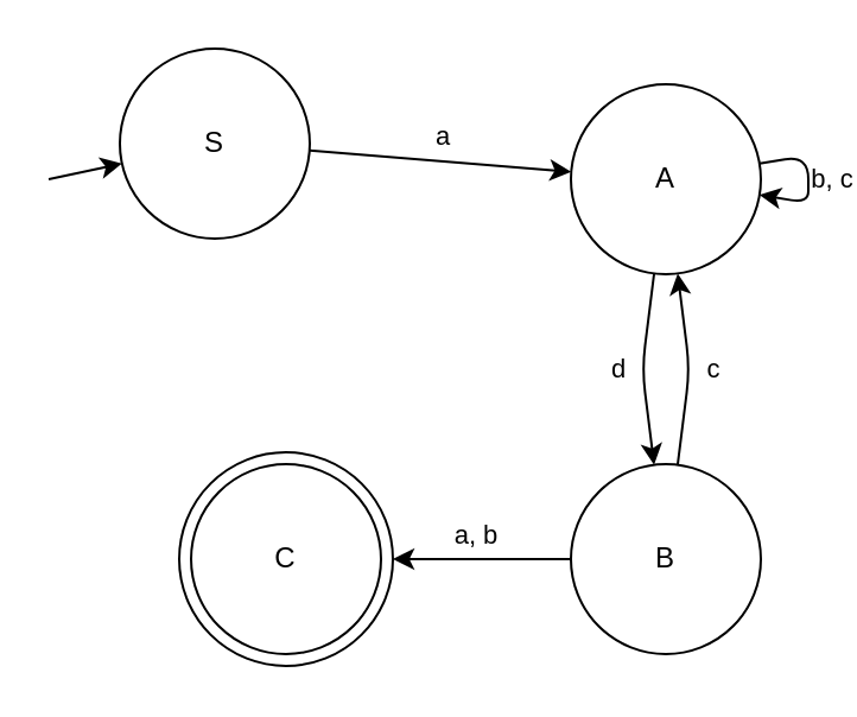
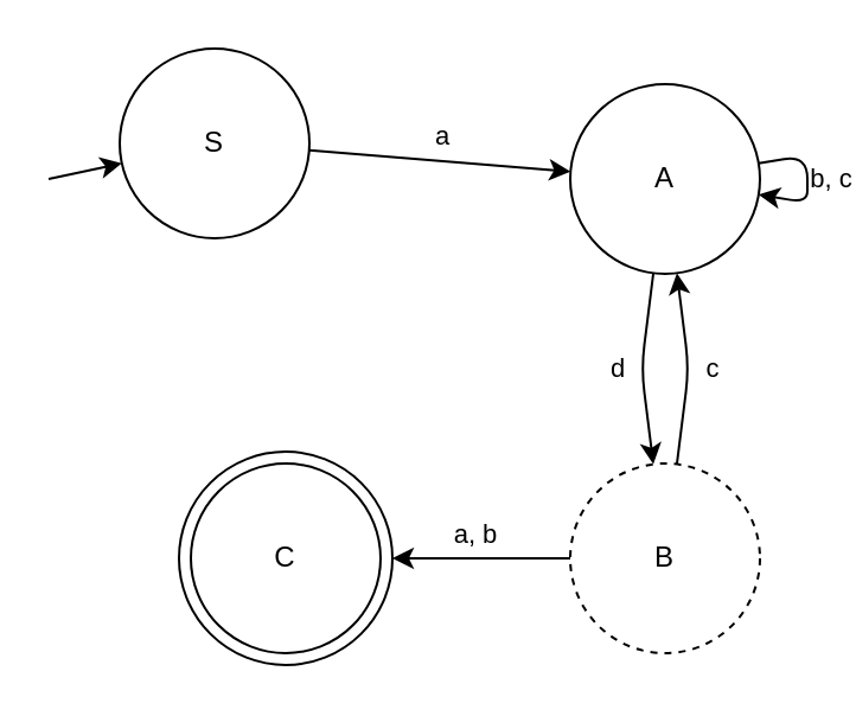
  <mxCell id="0" />
  <mxCell id="1" parent="0" />
  <mxCell id="2" value="" style="ellipse;whiteSpace=wrap;html=1;aspect=fixed;" vertex="1" parent="1"><mxGeometry x="75" y="190" width="90" height="90" as="geometry" /></mxCell>
  <mxCell id="3" value="a" style="edgeStyle=none;html=1;" edge="1" parent="1" source="4" target="7"><mxGeometry y="10" relative="1" as="geometry"><mxPoint as="offset" /></mxGeometry></mxCell>
  <mxCell id="4" value="S" style="ellipse;whiteSpace=wrap;html=1;aspect=fixed;" vertex="1" parent="1"><mxGeometry x="50" y="20" width="80" height="80" as="geometry" /></mxCell>
  <mxCell id="5" value="" style="endArrow=classic;html=1;" edge="1" parent="1" target="4"><mxGeometry width="50" height="50" relative="1" as="geometry"><mxPoint x="20" y="75" as="sourcePoint" /><mxPoint x="280" y="225" as="targetPoint" /></mxGeometry></mxCell>
  <mxCell id="6" value="d" style="edgeStyle=none;html=1;" edge="1" parent="1" source="7" target="10"><mxGeometry y="-10" relative="1" as="geometry"><Array as="points"><mxPoint x="270" y="155" /></Array><mxPoint y="-2" as="offset" /></mxGeometry></mxCell>
  <mxCell id="7" value="A" style="ellipse;whiteSpace=wrap;html=1;aspect=fixed;" vertex="1" parent="1"><mxGeometry x="240" y="35" width="80" height="80" as="geometry" /></mxCell>
  <mxCell id="8" value="c" style="edgeStyle=none;html=1;" edge="1" parent="1" source="10" target="7"><mxGeometry y="-10" relative="1" as="geometry"><Array as="points"><mxPoint x="290" y="155" /></Array><mxPoint y="2" as="offset" /></mxGeometry></mxCell>
  <mxCell id="9" value="a, b" style="edgeStyle=none;html=1;entryX=1;entryY=0.5;entryDx=0;entryDy=0;" edge="1" parent="1" source="10" target="2"><mxGeometry x="0.067" y="-10" relative="1" as="geometry"><mxPoint as="offset" /></mxGeometry></mxCell>
- <mxCell id="10" value="B" style="ellipse;whiteSpace=wrap;html=1;aspect=fixed;" vertex="1" parent="1"><mxGeometry x="240" y="195" width="80" height="80" as="geometry" /></mxCell>
+ <mxCell id="10" value="B" style="ellipse;whiteSpace=wrap;html=1;aspect=fixed;dashed=1;" vertex="1" parent="1"><mxGeometry x="240" y="195" width="80" height="80" as="geometry" /></mxCell>
  <mxCell id="11" value="C" style="ellipse;whiteSpace=wrap;html=1;aspect=fixed;" vertex="1" parent="1"><mxGeometry x="80" y="195" width="80" height="80" as="geometry" /></mxCell>
  <mxCell id="12" value="b, c" style="edgeStyle=none;html=1;" edge="1" parent="1" source="7" target="7"><mxGeometry y="10" relative="1" as="geometry"><mxPoint as="offset" /></mxGeometry></mxCell>
